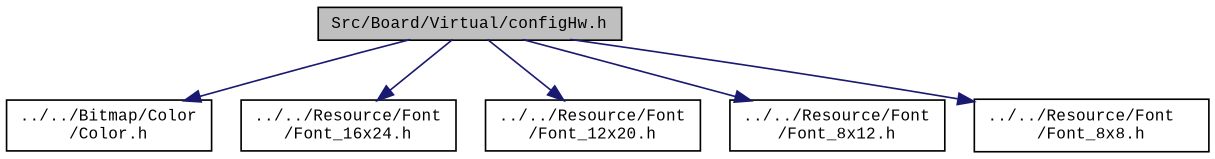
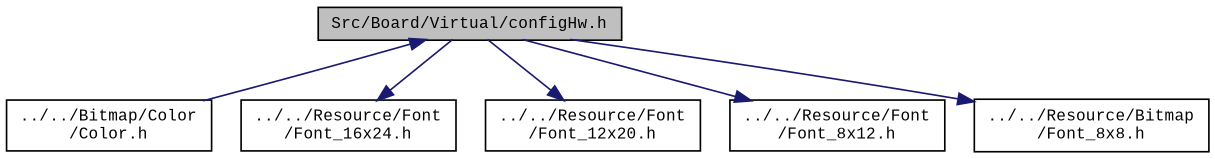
  digraph {
    fontname="Liberation Mono"
    node [color=black fillcolor=white fontname="Liberation Mono" fontsize=10 shape=record style=filled]
    edge [color=midnightblue fontname="Liberation Mono" fontsize=10 labelfontname=Helvetica labelfontsize=10 style=solid]
    n1 [fillcolor=grey75 fontcolor=black height=0.2 label="Src/Board/Virtual/configHw.h" width=0.4]
    n2 [height=0.2 label="../../Bitmap/Color\l/Color.h" width=0.4]
    n3 [height=0.2 label="../../Resource/Font\l/Font_16x24.h" width=0.4]
    n4 [height=0.2 label="../../Resource/Font\l/Font_12x20.h" width=0.4]
    n5 [height=0.2 label="../../Resource/Font\l/Font_8x12.h" width=0.4]
-   n6 [height=0.2 label="../../Resource/Font\l/Font_8x8.h" width=0.4]
-   n1 -> n2
+   n6 [height=0.2 label="../../Resource/Bitmap\l/Font_8x8.h" width=0.4]
+   n2 -> n1
    n1 -> n3
    n1 -> n4
    n1 -> n5
    n1 -> n6
  }
